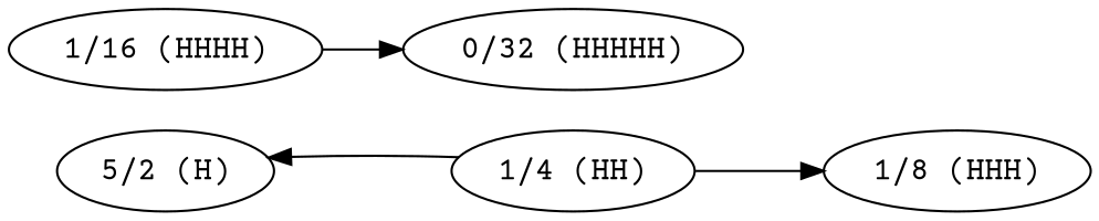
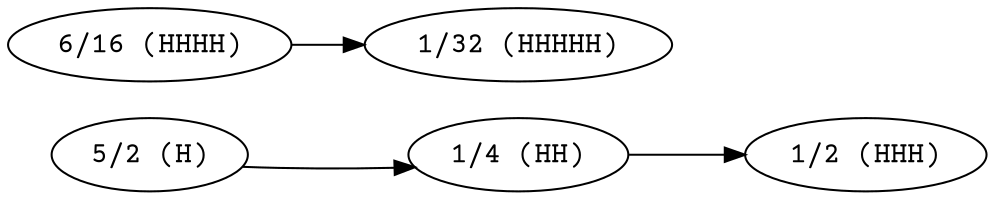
  digraph {
    fontname="Courier Prime"
    rankdir=LR
    node [fontname="Courier Prime"]
    edge [fontname="Courier Prime"]
    n1 [label="5/2 (H)"]
    n2 [label="1/4 (HH)"]
-   n3 [label="1/8 (HHH)"]
-   n4 [label="1/16 (HHHH)"]
-   n5 [label="0/32 (HHHHH)"]
-   n2 -> n1
+   n3 [label="1/2 (HHH)"]
+   n4 [label="6/16 (HHHH)"]
+   n5 [label="1/32 (HHHHH)"]
+   n1 -> n2
    n2 -> n3
    n4 -> n5
  }
